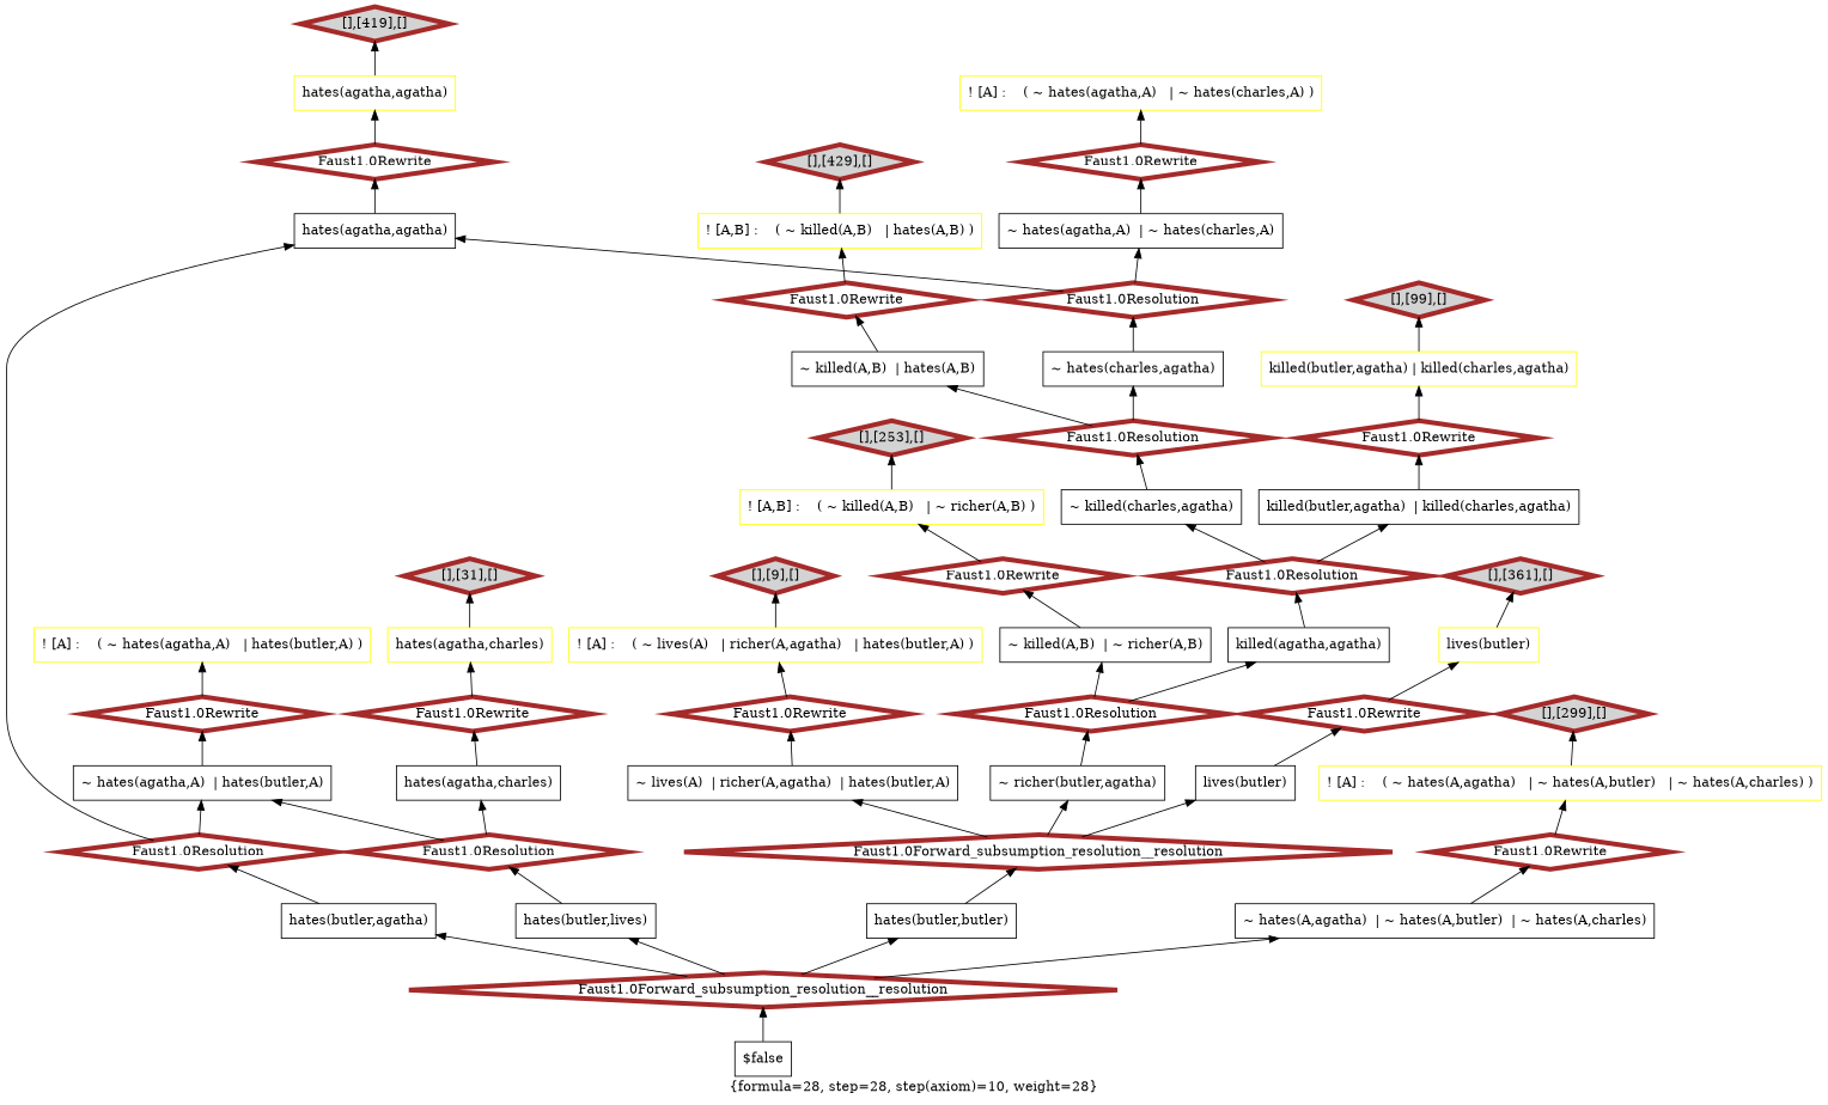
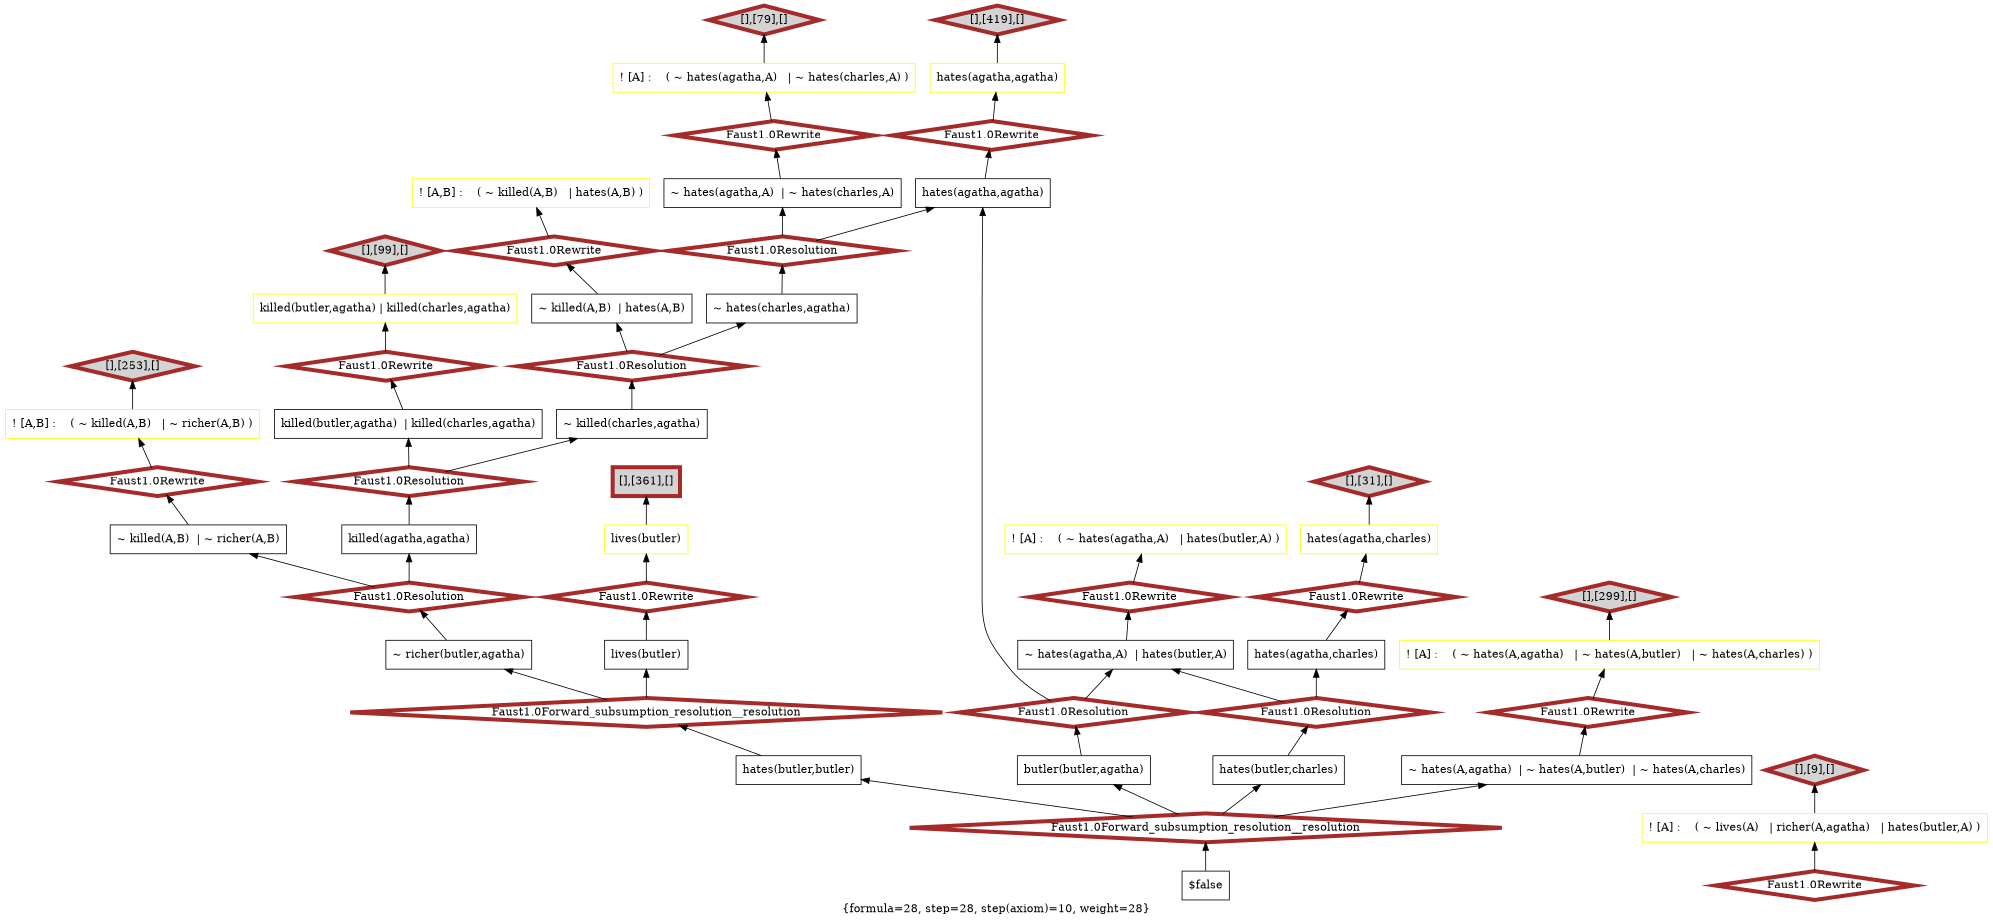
  digraph {
    label="{formula=28, step=28, step(axiom)=10, weight=28}"
    labelloc=b
    rankdir=BT
    node [color=brown fillcolor=white shape=box style=filled]
    n1 [color=black label="~ killed(A,B)  | ~ richer(A,B)"]
    n2 [label="Faust1.0Rewrite" penwidth=5 shape=diamond]
    n3 [color=yellow label="! [A,B] :    ( ~ killed(A,B)   | ~ richer(A,B) )"]
    n4 [fillcolor=lightgrey label="[],[253],[]" penwidth=5 shape=diamond]
    n5 [color=yellow label="hates(agatha,charles)"]
    n6 [fillcolor=lightgrey label="[],[31],[]" penwidth=5 shape=diamond]
    n7 [color=black label="~ hates(charles,agatha)"]
    n8 [label="Faust1.0Resolution" penwidth=5 shape=diamond]
    n9 [color=black label="~ hates(agatha,A)  | ~ hates(charles,A)"]
    n10 [color=black label="hates(agatha,agatha)"]
    n11 [color=black label="~ killed(A,B)  | hates(A,B)"]
    n12 [label="Faust1.0Rewrite" penwidth=5 shape=diamond]
    n13 [color=yellow label="! [A,B] :    ( ~ killed(A,B)   | hates(A,B) )"]
    n14 [color=black label="~ richer(butler,agatha)"]
    n15 [label="Faust1.0Resolution" penwidth=5 shape=diamond]
    n16 [color=black label="killed(agatha,agatha)"]
    n17 [color=black label="killed(butler,agatha)  | killed(charles,agatha)"]
    n18 [label="Faust1.0Rewrite" penwidth=5 shape=diamond]
    n19 [color=yellow label="killed(butler,agatha) | killed(charles,agatha)"]
    n20 [color=black label="hates(agatha,charles)"]
    n21 [label="Faust1.0Rewrite" penwidth=5 shape=diamond]
    n22 [color=yellow label="! [A] :    ( ~ lives(A)   | richer(A,agatha)   | hates(butler,A) )"]
    n23 [fillcolor=lightgrey label="[],[9],[]" penwidth=5 shape=diamond]
    n24 [color=black label="lives(butler)"]
    n25 [label="Faust1.0Rewrite" penwidth=5 shape=diamond]
    n26 [color=yellow label="lives(butler)"]
    n27 [color=black label="~ hates(A,agatha)  | ~ hates(A,butler)  | ~ hates(A,charles)"]
    n28 [label="Faust1.0Rewrite" penwidth=5 shape=diamond]
    n29 [color=yellow label="! [A] :    ( ~ hates(A,agatha)   | ~ hates(A,butler)   | ~ hates(A,charles) )"]
    n30 [color=black label="~ killed(charles,agatha)"]
    n31 [label="Faust1.0Resolution" penwidth=5 shape=diamond]
-   n32 [color=black label="hates(butler,agatha)"]
+   n32 [color=black label="butler(butler,agatha)"]
    n33 [label="Faust1.0Resolution" penwidth=5 shape=diamond]
    n34 [color=black label="~ hates(agatha,A)  | hates(butler,A)"]
-   n35 [color=black label="~ lives(A)  | richer(A,agatha)  | hates(butler,A)"]
    n36 [label="Faust1.0Rewrite" penwidth=5 shape=diamond]
    n37 [fillcolor=lightgrey label="[],[99],[]" penwidth=5 shape=diamond]
-   n38 [fillcolor=lightgrey label="[],[361],[]" penwidth=5 shape=diamond]
+   n38 [fillcolor=lightgrey label="[],[361],[]" penwidth=5]
    n39 [label="Faust1.0Resolution" penwidth=5 shape=diamond]
    n40 [color=yellow label="! [A] :    ( ~ hates(agatha,A)   | ~ hates(charles,A) )"]
+   n41 [fillcolor=lightgrey label="[],[79],[]" penwidth=5 shape=diamond]
    n42 [color=yellow label="hates(agatha,agatha)"]
    n43 [fillcolor=lightgrey label="[],[419],[]" penwidth=5 shape=diamond]
    n44 [color=black label="hates(butler,butler)"]
    n45 [label="Faust1.0Forward_subsumption_resolution__resolution" penwidth=5 shape=diamond]
    n46 [fillcolor=lightgrey label="[],[299],[]" penwidth=5 shape=diamond]
    n47 [color=yellow label="! [A] :    ( ~ hates(agatha,A)   | hates(butler,A) )"]
    n48 [color=black label="$false"]
    n49 [label="Faust1.0Forward_subsumption_resolution__resolution" penwidth=5 shape=diamond]
-   n50 [color=black label="hates(butler,lives)"]
+   n50 [color=black label="hates(butler,charles)"]
    n51 [label="Faust1.0Resolution" penwidth=5 shape=diamond]
    n52 [label="Faust1.0Rewrite" penwidth=5 shape=diamond]
-   n53 [fillcolor=lightgrey label="[],[429],[]" penwidth=5 shape=diamond]
    n54 [label="Faust1.0Rewrite" penwidth=5 shape=diamond]
    n55 [label="Faust1.0Rewrite" penwidth=5 shape=diamond]
    n1 -> n2
    n2 -> n3
    n3 -> n4
    n5 -> n6
    n7 -> n8
    n8 -> n9
    n8 -> n10
    n9 -> n54
    n10 -> n55
    n11 -> n12
    n12 -> n13
-   n13 -> n53
    n14 -> n15
    n15 -> n1
    n15 -> n16
    n16 -> n39
    n17 -> n18
    n18 -> n19
    n19 -> n37
    n20 -> n21
    n21 -> n5
    n22 -> n23
    n24 -> n25
    n25 -> n26
    n26 -> n38
    n27 -> n28
    n28 -> n29
    n29 -> n46
    n30 -> n31
    n31 -> n7
    n31 -> n11
    n32 -> n33
    n33 -> n10
    n33 -> n34
    n34 -> n52
-   n35 -> n36
    n36 -> n22
    n39 -> n17
    n39 -> n30
+   n40 -> n41
    n42 -> n43
    n44 -> n45
    n45 -> n14
    n45 -> n24
-   n45 -> n35
    n48 -> n49
    n49 -> n27
    n49 -> n32
    n49 -> n44
    n49 -> n50
    n50 -> n51
    n51 -> n20
    n51 -> n34
    n52 -> n47
    n54 -> n40
    n55 -> n42
  }
